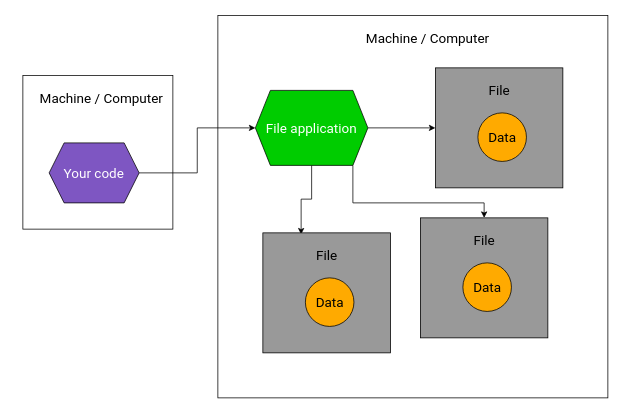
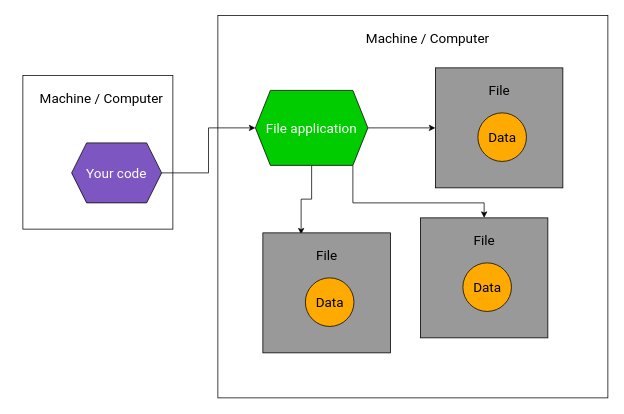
  <mxCell id="0" />
  <mxCell id="1" parent="0" />
  <mxCell id="2" value="" style="rounded=0;whiteSpace=wrap;html=1;fillColor=#FFFFFF;" parent="1" vertex="1"><mxGeometry x="290" y="20" width="520" height="510" as="geometry" /></mxCell>
  <mxCell id="3" value="&lt;font face=&quot;Roboto&quot; data-font-src=&quot;https://fonts.googleapis.com/css?family=Roboto&quot; style=&quot;font-size: 18px&quot;&gt;Machine / Computer&lt;/font&gt;" style="text;html=1;strokeColor=none;fillColor=none;align=center;verticalAlign=middle;whiteSpace=wrap;rounded=0;" parent="1" vertex="1"><mxGeometry x="455" y="40" width="230" height="20" as="geometry" /></mxCell>
  <mxCell id="4" style="edgeStyle=orthogonalEdgeStyle;rounded=0;orthogonalLoop=1;jettySize=auto;html=1;" parent="1" source="7" target="10" edge="1"><mxGeometry relative="1" as="geometry" /></mxCell>
  <mxCell id="5" style="edgeStyle=orthogonalEdgeStyle;rounded=0;orthogonalLoop=1;jettySize=auto;html=1;entryX=0.3;entryY=0.013;entryDx=0;entryDy=0;entryPerimeter=0;" parent="1" source="7" target="20" edge="1"><mxGeometry relative="1" as="geometry" /></mxCell>
  <mxCell id="6" style="edgeStyle=orthogonalEdgeStyle;rounded=0;orthogonalLoop=1;jettySize=auto;html=1;" parent="1" source="7" target="15" edge="1"><mxGeometry relative="1" as="geometry"><Array as="points"><mxPoint x="470" y="270" /><mxPoint x="645" y="270" /></Array></mxGeometry></mxCell>
  <mxCell id="7" value="&lt;font face=&quot;Roboto&quot; data-font-src=&quot;https://fonts.googleapis.com/css?family=Roboto&quot; color=&quot;#ffffff&quot; style=&quot;font-size: 18px&quot;&gt;File application&lt;/font&gt;" style="shape=hexagon;perimeter=hexagonPerimeter2;whiteSpace=wrap;html=1;fixedSize=1;fillColor=#00CC00;" parent="1" vertex="1"><mxGeometry x="340" y="120" width="150" height="100" as="geometry" /></mxCell>
  <mxCell id="8" value="" style="group;fillColor=#808080;" parent="1" vertex="1" connectable="0"><mxGeometry x="580" y="90" width="170" height="160" as="geometry" /></mxCell>
  <mxCell id="9" value="" style="group" parent="8" vertex="1" connectable="0"><mxGeometry width="170" height="160" as="geometry" /></mxCell>
  <mxCell id="10" value="" style="rounded=0;whiteSpace=wrap;html=1;fillColor=#999999;" parent="9" vertex="1"><mxGeometry width="170" height="160" as="geometry" /></mxCell>
  <mxCell id="11" value="&lt;font face=&quot;Roboto&quot; data-font-src=&quot;https://fonts.googleapis.com/css?family=Roboto&quot; style=&quot;font-size: 18px&quot;&gt;File&lt;/font&gt;" style="text;html=1;strokeColor=none;fillColor=none;align=center;verticalAlign=middle;whiteSpace=wrap;rounded=0;" parent="9" vertex="1"><mxGeometry x="22.667" y="20" width="124.667" height="20" as="geometry" /></mxCell>
  <mxCell id="12" value="&lt;font face=&quot;Roboto&quot; data-font-src=&quot;https://fonts.googleapis.com/css?family=Roboto&quot; style=&quot;font-size: 18px&quot;&gt;Data&lt;/font&gt;" style="ellipse;whiteSpace=wrap;html=1;aspect=fixed;fillColor=#fa0;" parent="9" vertex="1"><mxGeometry x="56.667" y="60" width="64.762" height="64.762" as="geometry" /></mxCell>
  <mxCell id="13" value="" style="group;fillColor=#808080;" parent="1" vertex="1" connectable="0"><mxGeometry x="560" y="290" width="170" height="160" as="geometry" /></mxCell>
  <mxCell id="14" value="" style="group" parent="13" vertex="1" connectable="0"><mxGeometry width="170" height="160" as="geometry" /></mxCell>
  <mxCell id="15" value="" style="rounded=0;whiteSpace=wrap;html=1;fillColor=#999999;" parent="14" vertex="1"><mxGeometry width="170" height="160" as="geometry" /></mxCell>
  <mxCell id="16" value="&lt;font face=&quot;Roboto&quot; data-font-src=&quot;https://fonts.googleapis.com/css?family=Roboto&quot; style=&quot;font-size: 18px&quot;&gt;File&lt;/font&gt;" style="text;html=1;strokeColor=none;fillColor=none;align=center;verticalAlign=middle;whiteSpace=wrap;rounded=0;" parent="14" vertex="1"><mxGeometry x="22.667" y="20" width="124.667" height="20" as="geometry" /></mxCell>
  <mxCell id="17" value="&lt;font face=&quot;Roboto&quot; data-font-src=&quot;https://fonts.googleapis.com/css?family=Roboto&quot; style=&quot;font-size: 18px&quot;&gt;Data&lt;/font&gt;" style="ellipse;whiteSpace=wrap;html=1;aspect=fixed;fillColor=#fa0;" parent="14" vertex="1"><mxGeometry x="56.667" y="60" width="64.762" height="64.762" as="geometry" /></mxCell>
  <mxCell id="18" value="" style="group;fillColor=#808080;" parent="1" vertex="1" connectable="0"><mxGeometry x="350" y="310" width="170" height="160" as="geometry" /></mxCell>
  <mxCell id="19" value="" style="group" parent="18" vertex="1" connectable="0"><mxGeometry width="170" height="160" as="geometry" /></mxCell>
  <mxCell id="20" value="" style="rounded=0;whiteSpace=wrap;html=1;fillColor=#999999;" parent="19" vertex="1"><mxGeometry width="170" height="160" as="geometry" /></mxCell>
  <mxCell id="21" value="&lt;font face=&quot;Roboto&quot; data-font-src=&quot;https://fonts.googleapis.com/css?family=Roboto&quot; style=&quot;font-size: 18px&quot;&gt;File&lt;/font&gt;" style="text;html=1;strokeColor=none;fillColor=none;align=center;verticalAlign=middle;whiteSpace=wrap;rounded=0;" parent="19" vertex="1"><mxGeometry x="22.667" y="20" width="124.667" height="20" as="geometry" /></mxCell>
  <mxCell id="22" value="&lt;font face=&quot;Roboto&quot; data-font-src=&quot;https://fonts.googleapis.com/css?family=Roboto&quot; style=&quot;font-size: 18px&quot;&gt;Data&lt;/font&gt;" style="ellipse;whiteSpace=wrap;html=1;aspect=fixed;fillColor=#fa0;" parent="19" vertex="1"><mxGeometry x="56.667" y="60" width="64.762" height="64.762" as="geometry" /></mxCell>
  <mxCell id="23" value="" style="group" parent="1" vertex="1" connectable="0"><mxGeometry x="20" y="100" width="230" height="205" as="geometry" /></mxCell>
  <mxCell id="24" value="" style="rounded=0;whiteSpace=wrap;html=1;fillColor=#FFFFFF;" parent="23" vertex="1"><mxGeometry x="10" width="200" height="205" as="geometry" /></mxCell>
  <mxCell id="25" value="&lt;font face=&quot;Roboto&quot; data-font-src=&quot;https://fonts.googleapis.com/css?family=Roboto&quot; style=&quot;font-size: 18px&quot;&gt;Machine / Computer&lt;/font&gt;" style="text;html=1;strokeColor=none;fillColor=none;align=center;verticalAlign=middle;whiteSpace=wrap;rounded=0;" parent="23" vertex="1"><mxGeometry y="20" width="230" height="20" as="geometry" /></mxCell>
- <mxCell id="26" value="&lt;font face=&quot;Roboto&quot; data-font-src=&quot;https://fonts.googleapis.com/css?family=Roboto&quot; color=&quot;#ffffff&quot; style=&quot;font-size: 18px&quot;&gt;Your code&lt;/font&gt;" style="shape=hexagon;perimeter=hexagonPerimeter2;whiteSpace=wrap;html=1;fixedSize=1;fillColor=#7e56c2;" parent="23" vertex="1"><mxGeometry x="45" y="90" width="120" height="80" as="geometry" /></mxCell>
+ <mxCell id="26" value="&lt;font face=&quot;Roboto&quot; data-font-src=&quot;https://fonts.googleapis.com/css?family=Roboto&quot; color=&quot;#ffffff&quot; style=&quot;font-size: 18px&quot;&gt;Your code&lt;/font&gt;" style="shape=hexagon;perimeter=hexagonPerimeter2;whiteSpace=wrap;html=1;fixedSize=1;fillColor=#7e56c2;" parent="23" vertex="1"><mxGeometry x="75" y="90" width="120" height="80" as="geometry" /></mxCell>
  <mxCell id="27" style="edgeStyle=orthogonalEdgeStyle;rounded=0;orthogonalLoop=1;jettySize=auto;html=1;" parent="1" source="26" target="7" edge="1"><mxGeometry relative="1" as="geometry" /></mxCell>
